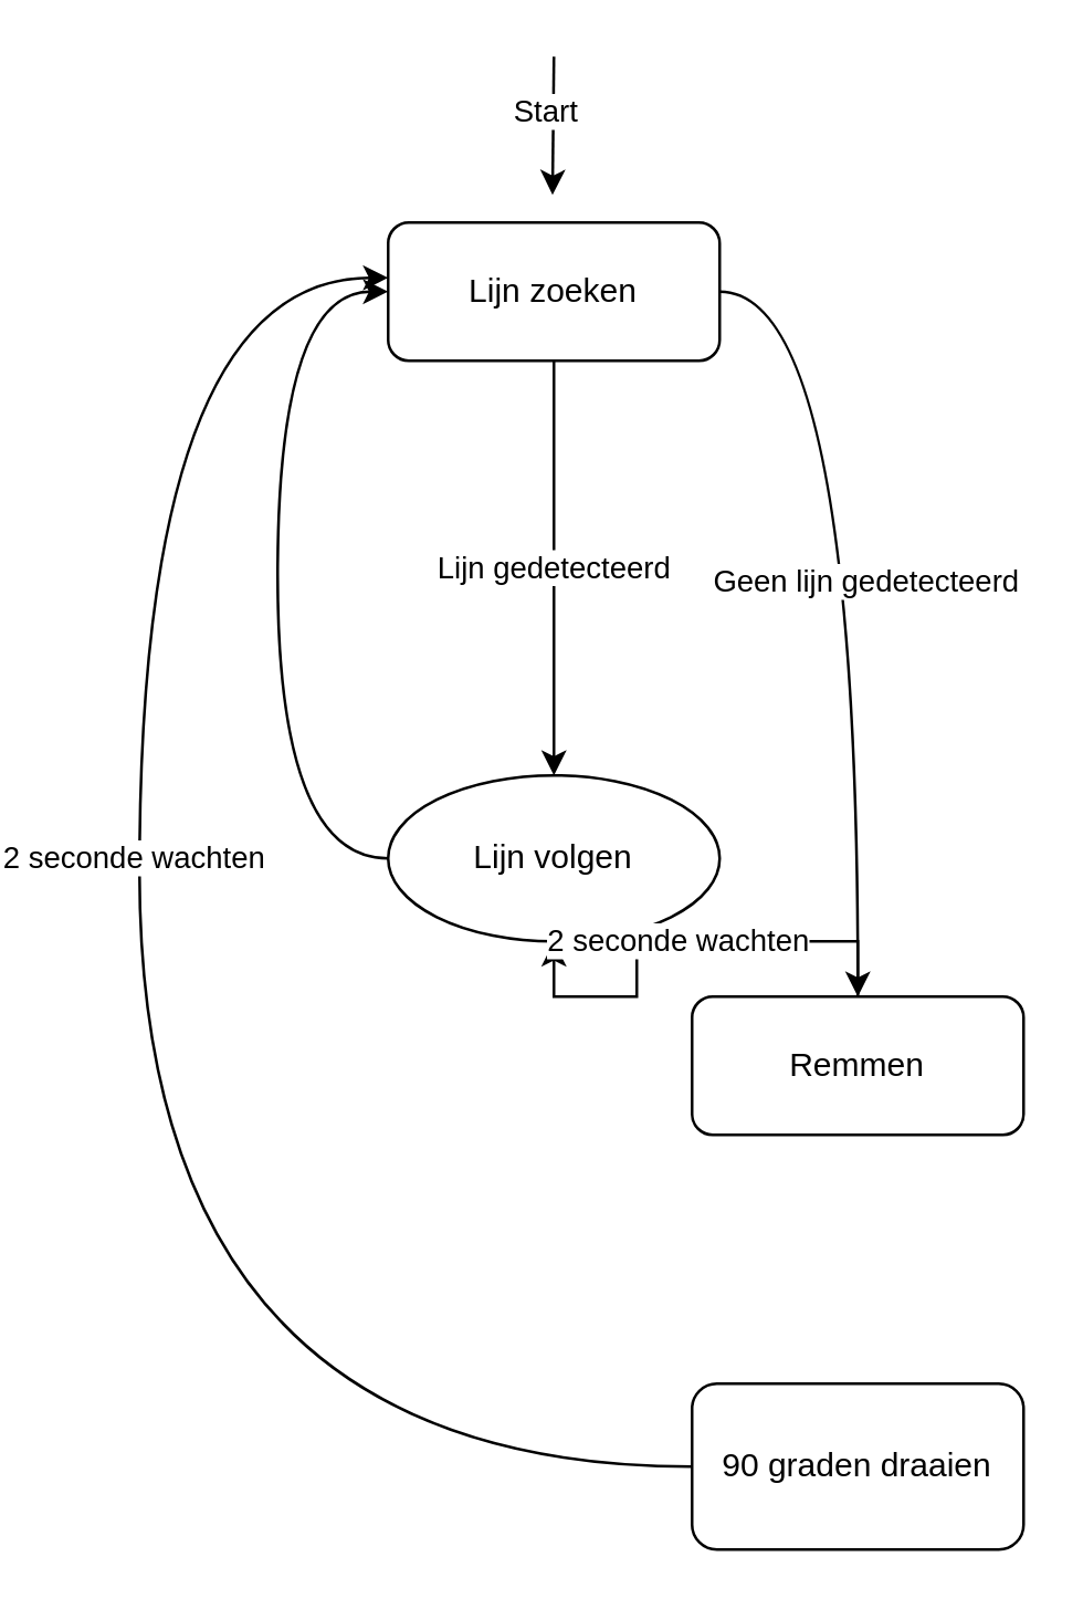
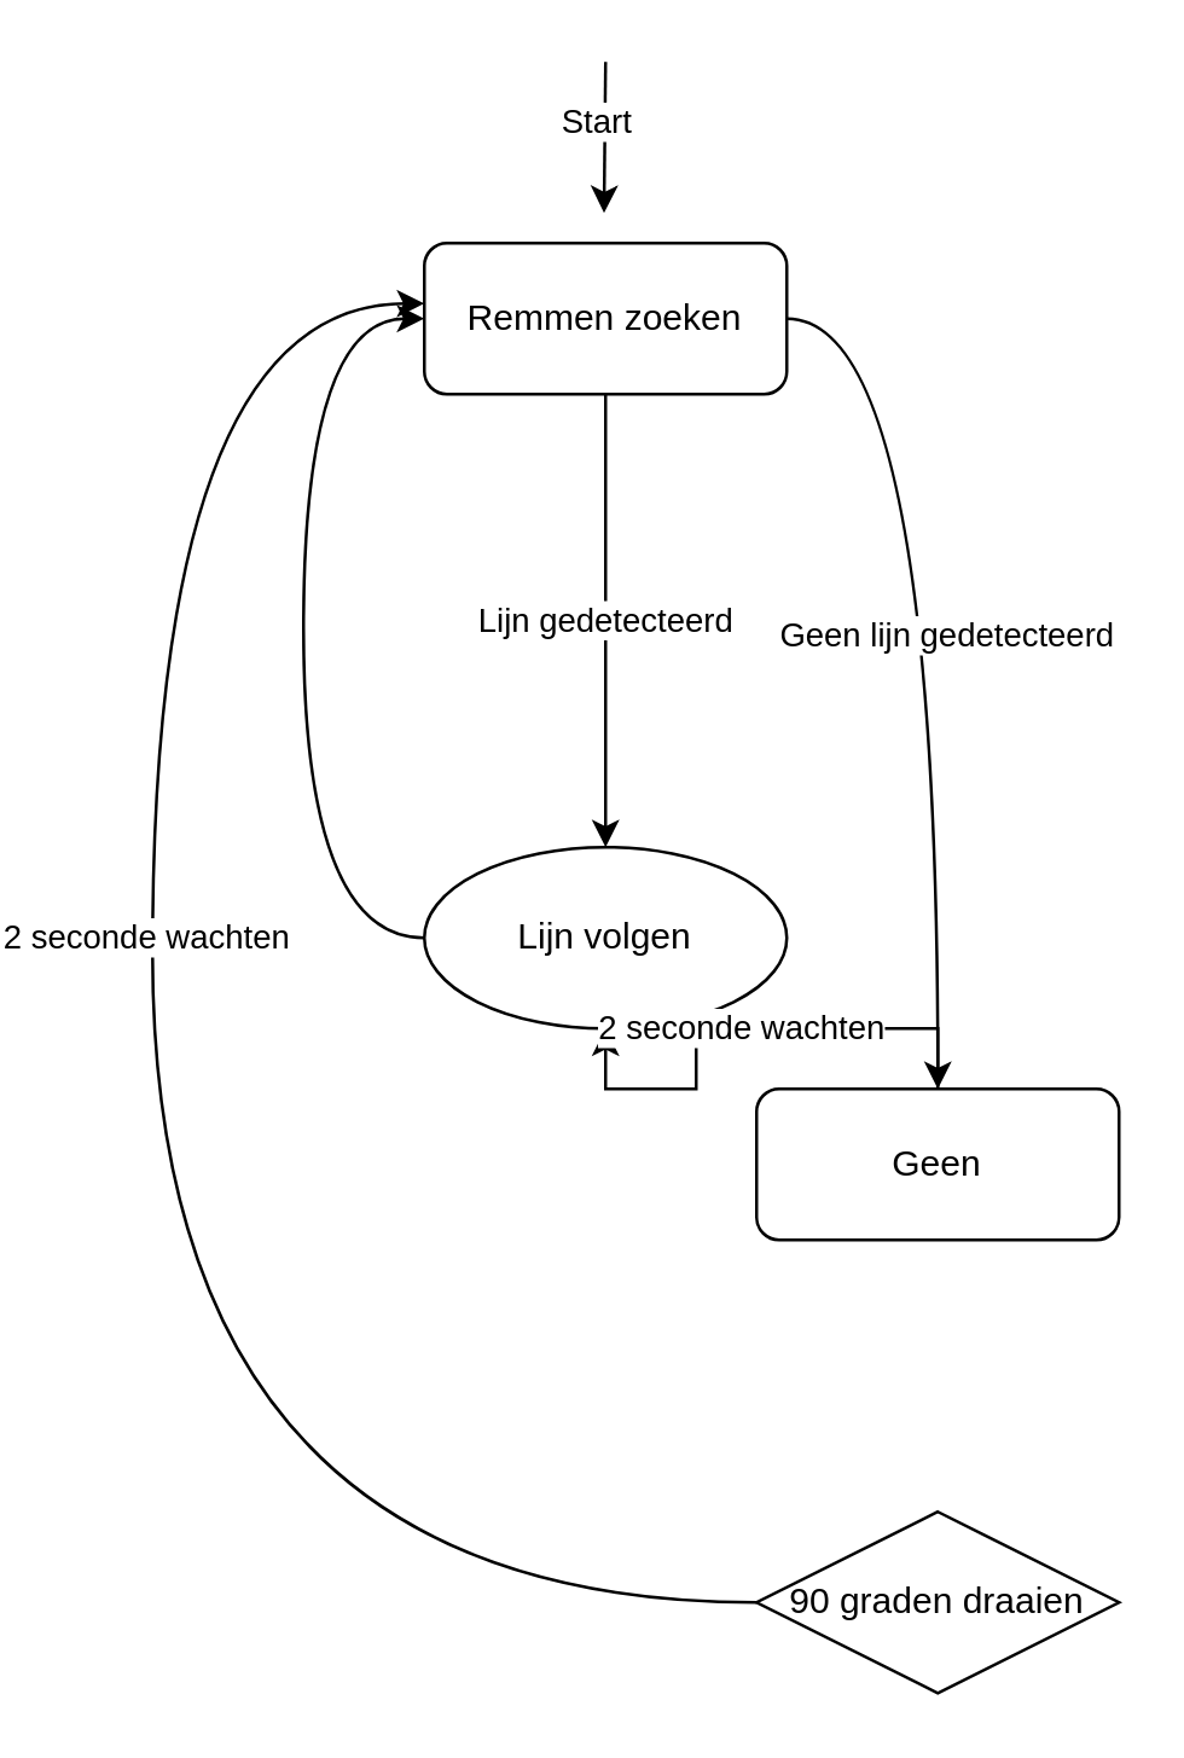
  <mxCell id="0" />
  <mxCell id="1" parent="0" />
  <mxCell id="2" style="edgeStyle=orthogonalEdgeStyle;orthogonalLoop=1;jettySize=auto;html=1;curved=1;" edge="1" parent="1" source="5"><mxGeometry relative="1" as="geometry"><mxPoint x="280" y="360" as="targetPoint" /><Array as="points"><mxPoint x="280" y="105" /></Array></mxGeometry></mxCell>
  <mxCell id="3" value="Geen lijn gedetecteerd" style="edgeLabel;html=1;align=center;verticalAlign=middle;resizable=0;points=[];" vertex="1" connectable="0" parent="2"><mxGeometry x="0.013" y="2" relative="1" as="geometry"><mxPoint as="offset" /></mxGeometry></mxCell>
  <mxCell id="4" value="Lijn gedetecteerd" style="edgeStyle=orthogonalEdgeStyle;rounded=0;orthogonalLoop=1;jettySize=auto;html=1;entryX=0.5;entryY=0;entryDx=0;entryDy=0;" edge="1" parent="1" source="5" target="7"><mxGeometry relative="1" as="geometry" /></mxCell>
- <mxCell id="5" value="Lijn zoeken" style="rounded=1;whiteSpace=wrap;html=1;" vertex="1" parent="1"><mxGeometry x="110" y="80" width="120" height="50" as="geometry" /></mxCell>
+ <mxCell id="5" value="Remmen zoeken" style="rounded=1;whiteSpace=wrap;html=1;" vertex="1" parent="1"><mxGeometry x="110" y="80" width="120" height="50" as="geometry" /></mxCell>
  <mxCell id="6" style="edgeStyle=orthogonalEdgeStyle;curved=1;orthogonalLoop=1;jettySize=auto;html=1;entryX=0;entryY=0.5;entryDx=0;entryDy=0;" edge="1" parent="1" source="7" target="5"><mxGeometry relative="1" as="geometry"><mxPoint x="100" y="100" as="targetPoint" /><Array as="points"><mxPoint x="70" y="310" /><mxPoint x="70" y="105" /></Array></mxGeometry></mxCell>
  <mxCell id="7" value="Lijn volgen" style="ellipse;whiteSpace=wrap;html=1;" vertex="1" parent="1"><mxGeometry x="110" y="280" width="120" height="60" as="geometry" /></mxCell>
  <mxCell id="8" style="edgeStyle=orthogonalEdgeStyle;curved=1;orthogonalLoop=1;jettySize=auto;html=1;" edge="1" parent="1" source="10"><mxGeometry relative="1" as="geometry"><mxPoint x="110" y="100" as="targetPoint" /><Array as="points"><mxPoint x="20" y="530" /><mxPoint x="20" y="100" /></Array></mxGeometry></mxCell>
  <mxCell id="9" value="2 seconde wachten" style="edgeLabel;html=1;align=center;verticalAlign=middle;resizable=0;points=[];" vertex="1" connectable="0" parent="8"><mxGeometry x="0.169" y="3" relative="1" as="geometry"><mxPoint as="offset" /></mxGeometry></mxCell>
- <mxCell id="10" value="90 graden draaien" style="rounded=1;whiteSpace=wrap;html=1;" vertex="1" parent="1"><mxGeometry x="220" y="500" width="120" height="60" as="geometry" /></mxCell>
+ <mxCell id="10" value="90 graden draaien" style="rhombus;whiteSpace=wrap;html=1;" vertex="1" parent="1"><mxGeometry x="220" y="500" width="120" height="60" as="geometry" /></mxCell>
  <mxCell id="11" value="2 seconde wachten" style="edgeStyle=orthogonalEdgeStyle;rounded=0;orthogonalLoop=1;jettySize=auto;html=1;" edge="1" parent="1" source="12" target="7"><mxGeometry relative="1" as="geometry" /></mxCell>
- <mxCell id="12" value="Remmen" style="rounded=1;whiteSpace=wrap;html=1;" vertex="1" parent="1"><mxGeometry x="220" y="360" width="120" height="50" as="geometry" /></mxCell>
+ <mxCell id="12" value="Geen" style="rounded=1;whiteSpace=wrap;html=1;" vertex="1" parent="1"><mxGeometry x="220" y="360" width="120" height="50" as="geometry" /></mxCell>
  <mxCell id="13" value="" style="endArrow=classic;html=1;curved=1;" edge="1" parent="1"><mxGeometry width="50" height="50" relative="1" as="geometry"><mxPoint x="170" y="20" as="sourcePoint" /><mxPoint x="169.5" y="70" as="targetPoint" /></mxGeometry></mxCell>
  <mxCell id="14" value="Start" style="edgeLabel;html=1;align=center;verticalAlign=middle;resizable=0;points=[];" vertex="1" connectable="0" parent="13"><mxGeometry x="-0.199" y="-3" relative="1" as="geometry"><mxPoint as="offset" /></mxGeometry></mxCell>
